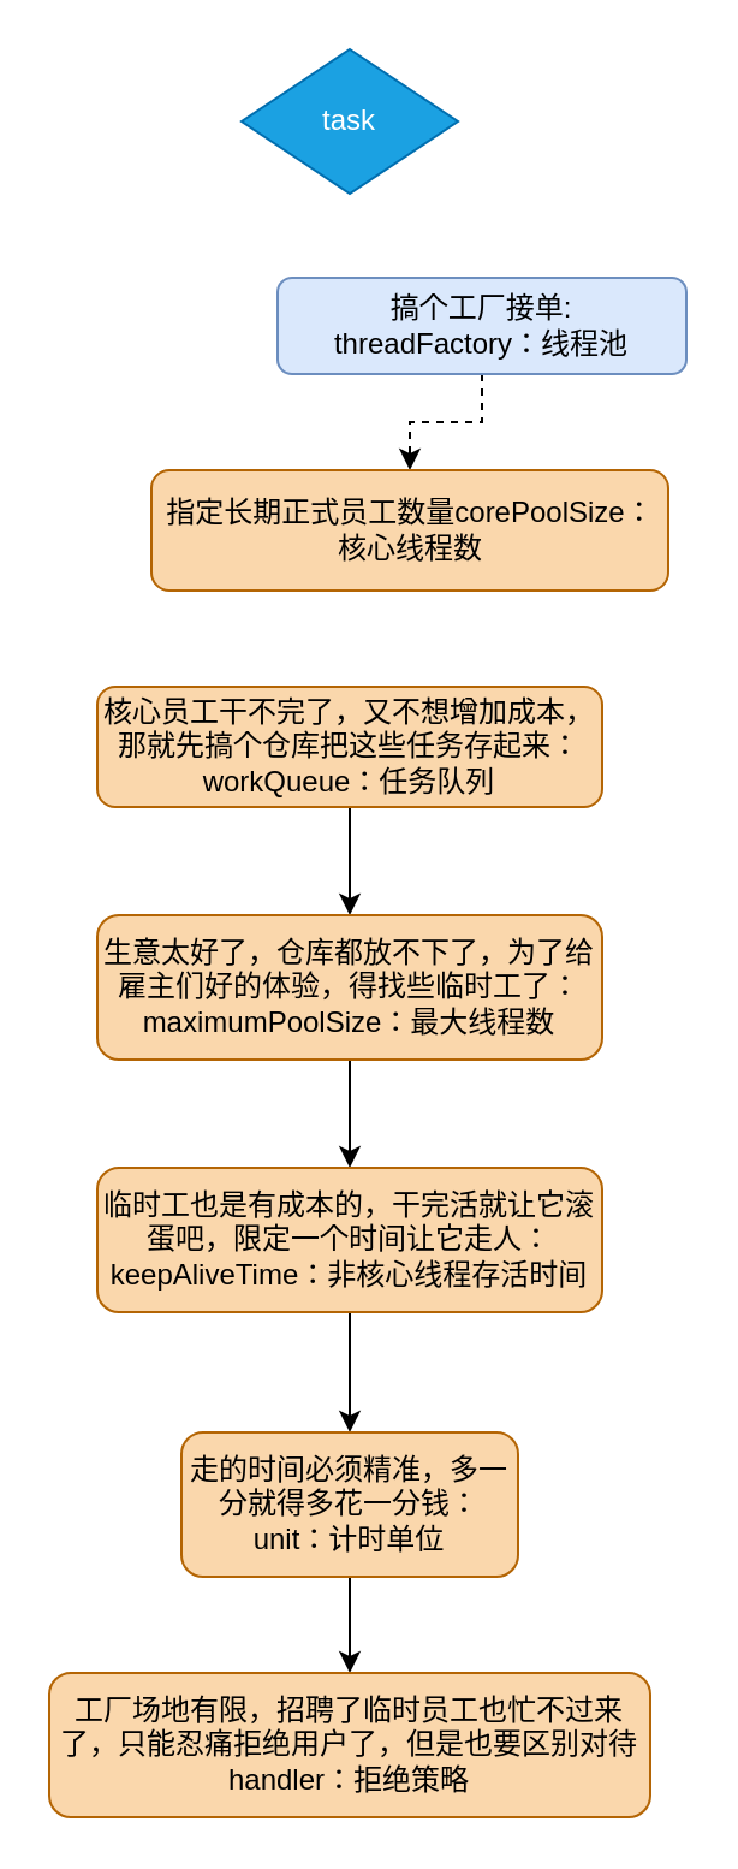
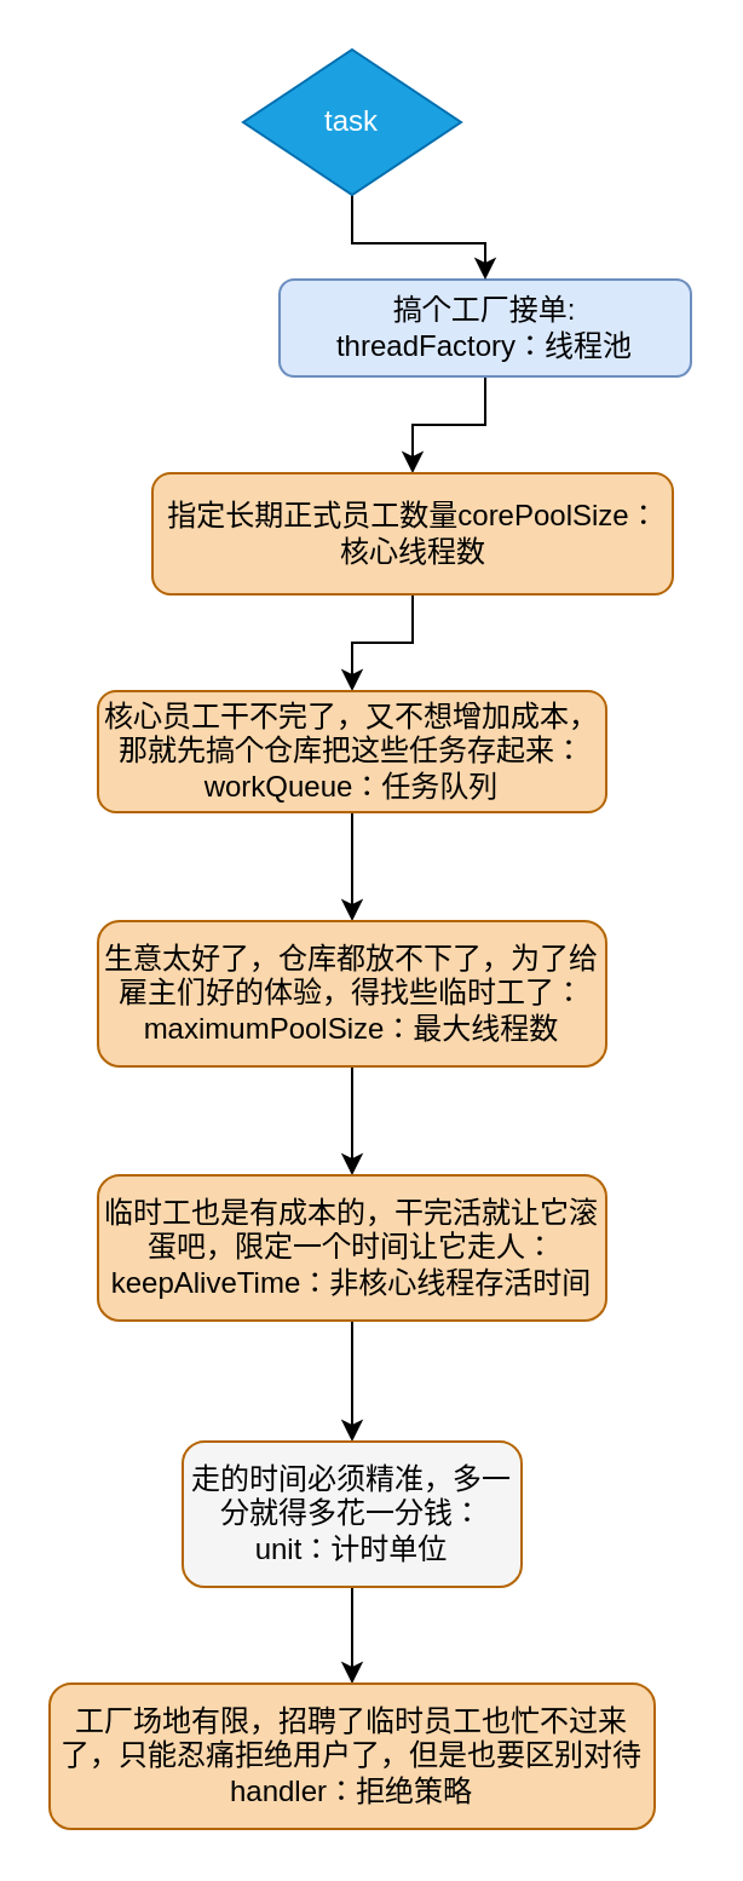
  <mxCell id="0" />
  <mxCell id="1" parent="0" />
- <mxCell id="2" style="edgeStyle=orthogonalEdgeStyle;rounded=0;orthogonalLoop=1;jettySize=auto;html=1;dashed=1;" edge="1" parent="1" source="3" target="7"><mxGeometry relative="1" as="geometry" /></mxCell>
+ <mxCell id="2" style="edgeStyle=orthogonalEdgeStyle;rounded=0;orthogonalLoop=1;jettySize=auto;html=1;" edge="1" parent="1" source="3" target="7"><mxGeometry relative="1" as="geometry" /></mxCell>
  <mxCell id="3" value="搞个工厂接单:&lt;br&gt;threadFactory：线程池" style="rounded=1;whiteSpace=wrap;html=1;fillColor=#dae8fc;strokeColor=#6c8ebf;" vertex="1" parent="1"><mxGeometry x="115" y="115" width="170" height="40" as="geometry" /></mxCell>
+ <mxCell id="4" style="edgeStyle=orthogonalEdgeStyle;rounded=0;orthogonalLoop=1;jettySize=auto;html=1;" edge="1" parent="1" source="5" target="3"><mxGeometry relative="1" as="geometry"><mxPoint x="254" y="50" as="targetPoint" /></mxGeometry></mxCell>
  <mxCell id="5" value="task" style="rhombus;whiteSpace=wrap;html=1;fillColor=#1ba1e2;fontColor=#ffffff;strokeColor=#006EAF;" vertex="1" parent="1"><mxGeometry x="100" y="20" width="90" height="60" as="geometry" /></mxCell>
+ <mxCell id="6" style="edgeStyle=orthogonalEdgeStyle;rounded=0;orthogonalLoop=1;jettySize=auto;html=1;entryX=0.5;entryY=0;entryDx=0;entryDy=0;" edge="1" parent="1" source="7" target="9"><mxGeometry relative="1" as="geometry" /></mxCell>
  <mxCell id="7" value="指定长期正式员工数量corePoolSize：核心线程数" style="whiteSpace=wrap;html=1;fillColor=#fad7ac;strokeColor=#b46504;rounded=1;" vertex="1" parent="1"><mxGeometry x="62.5" y="195" width="215" height="50" as="geometry" /></mxCell>
  <mxCell id="8" value="" style="edgeStyle=orthogonalEdgeStyle;rounded=0;orthogonalLoop=1;jettySize=auto;html=1;" edge="1" parent="1" source="9" target="11"><mxGeometry relative="1" as="geometry" /></mxCell>
  <mxCell id="9" value="核心员工干不完了，又不想增加成本，那就先搞个仓库把这些任务存起来：&lt;br&gt;workQueue：任务队列" style="whiteSpace=wrap;html=1;fillColor=#fad7ac;strokeColor=#b46504;rounded=1;" vertex="1" parent="1"><mxGeometry x="40" y="285" width="210" height="50" as="geometry" /></mxCell>
  <mxCell id="10" value="" style="edgeStyle=orthogonalEdgeStyle;rounded=0;orthogonalLoop=1;jettySize=auto;html=1;" edge="1" parent="1" source="11" target="13"><mxGeometry relative="1" as="geometry" /></mxCell>
  <mxCell id="11" value="生意太好了，仓库都放不下了，为了给雇主们好的体验，得找些临时工了：&lt;br&gt;maximumPoolSize：最大线程数" style="whiteSpace=wrap;html=1;fillColor=#fad7ac;strokeColor=#b46504;rounded=1;" vertex="1" parent="1"><mxGeometry x="40" y="380" width="210" height="60" as="geometry" /></mxCell>
  <mxCell id="12" value="" style="edgeStyle=orthogonalEdgeStyle;rounded=0;orthogonalLoop=1;jettySize=auto;html=1;" edge="1" parent="1" source="13" target="15"><mxGeometry relative="1" as="geometry" /></mxCell>
  <mxCell id="13" value="临时工也是有成本的，干完活就让它滚蛋吧，限定一个时间让它走人：&lt;br&gt;keepAliveTime：非核心线程存活时间" style="whiteSpace=wrap;html=1;fillColor=#fad7ac;strokeColor=#b46504;rounded=1;" vertex="1" parent="1"><mxGeometry x="40" y="485" width="210" height="60" as="geometry" /></mxCell>
  <mxCell id="14" value="" style="edgeStyle=orthogonalEdgeStyle;rounded=0;orthogonalLoop=1;jettySize=auto;html=1;" edge="1" parent="1" source="15" target="16"><mxGeometry relative="1" as="geometry" /></mxCell>
- <mxCell id="15" value="走的时间必须精准，多一分就得多花一分钱：&lt;br&gt;unit：计时单位" style="whiteSpace=wrap;html=1;fillColor=#fad7ac;strokeColor=#b46504;rounded=1;" vertex="1" parent="1"><mxGeometry x="75" y="595" width="140" height="60" as="geometry" /></mxCell>
+ <mxCell id="15" value="走的时间必须精准，多一分就得多花一分钱：&lt;br&gt;unit：计时单位" style="whiteSpace=wrap;html=1;fillColor=#f5f5f5;strokeColor=#b46504;rounded=1;" vertex="1" parent="1"><mxGeometry x="75" y="595" width="140" height="60" as="geometry" /></mxCell>
  <mxCell id="16" value="工厂场地有限，招聘了临时员工也忙不过来了，只能忍痛拒绝用户了，但是也要区别对待&lt;br&gt;handler：拒绝策略" style="whiteSpace=wrap;html=1;fillColor=#fad7ac;strokeColor=#b46504;rounded=1;" vertex="1" parent="1"><mxGeometry x="20" y="695" width="250" height="60" as="geometry" /></mxCell>
